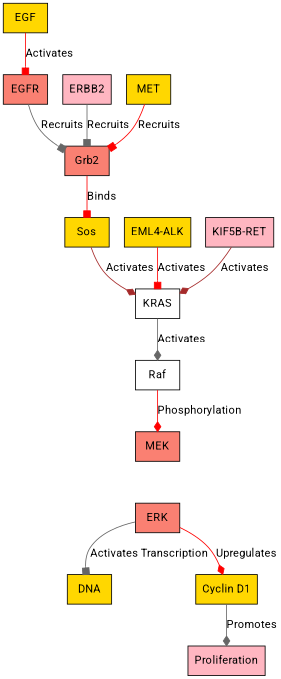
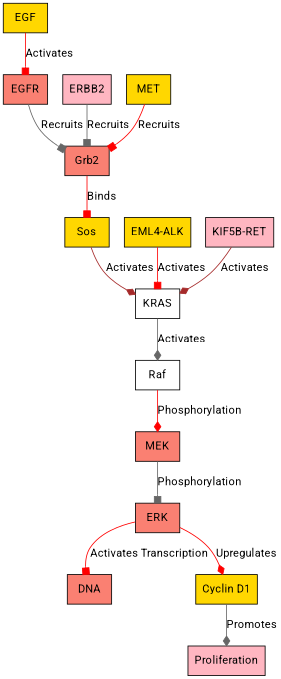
  digraph {
    fontname=Roboto
    rankdir=TB
    node [fillcolor=gold fontname=Roboto shape=box style=filled]
    edge [arrowhead=box color=red fontname=Roboto]
    n1 [label=EGF]
    n2 [fillcolor=salmon label=EGFR]
    n3 [fillcolor=salmon label=Grb2]
    n4 [label=Sos]
    n5 [fillcolor=lightpink label=ERBB2]
    n6 [label=MET]
    n7 [fillcolor=white label=KRAS]
    n8 [fillcolor=white label=Raf]
    n9 [fillcolor=salmon label=MEK]
    n10 [label="EML4-ALK"]
    n11 [fillcolor=lightpink label="KIF5B-RET"]
    n12 [fillcolor=salmon label=ERK]
-   n13 [label=DNA]
+   n13 [fillcolor=salmon label=DNA]
    n14 [label="Cyclin D1"]
    n15 [fillcolor=lightpink label=Proliferation]
    n1 -> n2 [label=Activates]
    n2 -> n3 [color=gray40 label=Recruits]
    n3 -> n4 [label=Binds]
    n4 -> n7 [arrowhead=diamond color=brown label=Activates]
    n5 -> n3 [color=gray40 label=Recruits]
    n6 -> n3 [label=Recruits]
    n7 -> n8 [arrowhead=diamond color=gray40 label=Activates]
    n8 -> n9 [arrowhead=diamond label=Phosphorylation]
+   n9 -> n12 [color=gray40 label=Phosphorylation]
    n10 -> n7 [label=Activates]
    n11 -> n7 [arrowhead=diamond color=brown label=Activates]
-   n12 -> n13 [color=gray40 label="Activates Transcription"]
+   n12 -> n13 [label="Activates Transcription"]
    n12 -> n14 [arrowhead=diamond label=Upregulates]
    n14 -> n15 [arrowhead=diamond color=gray40 label=Promotes]
  }
